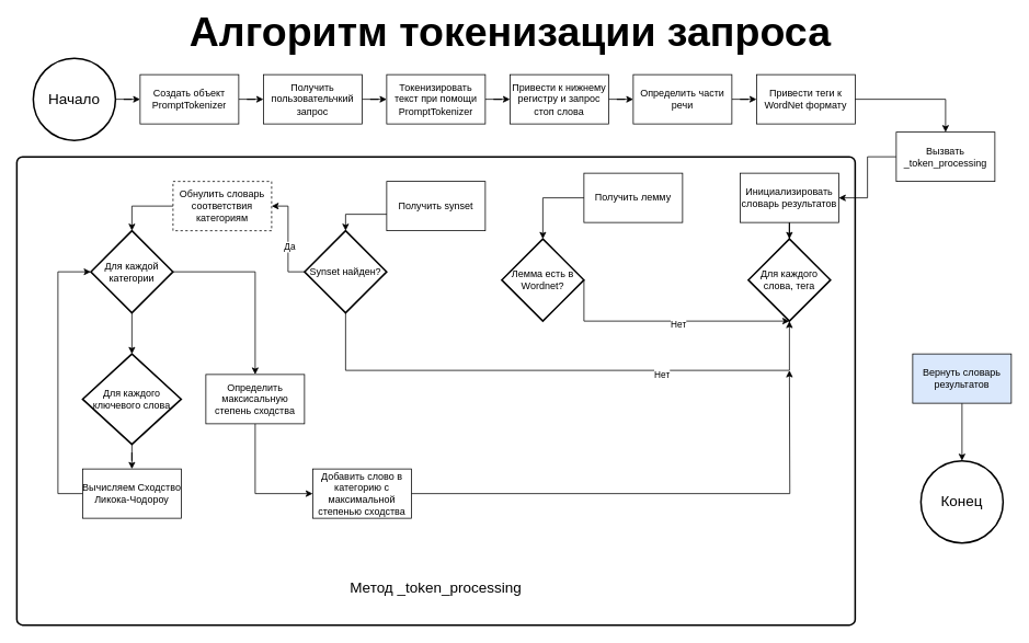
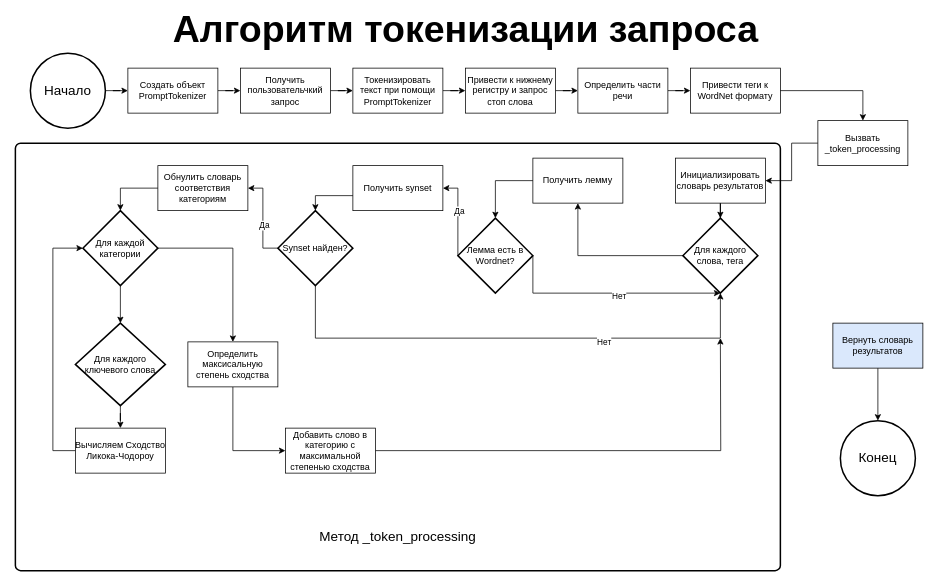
  <mxCell id="0" />
  <mxCell id="1" parent="0" />
  <mxCell id="2" value="" style="edgeStyle=orthogonalEdgeStyle;rounded=0;orthogonalLoop=1;jettySize=auto;html=1;exitX=1;exitY=0.5;exitDx=0;exitDy=0;exitPerimeter=0;" parent="1" source="51" target="4" edge="1"><mxGeometry relative="1" as="geometry"><mxPoint x="140" y="120" as="sourcePoint" /></mxGeometry></mxCell>
  <mxCell id="3" value="" style="edgeStyle=orthogonalEdgeStyle;rounded=0;orthogonalLoop=1;jettySize=auto;html=1;" parent="1" source="4" target="6" edge="1"><mxGeometry relative="1" as="geometry" /></mxCell>
  <mxCell id="4" value="Создать объект PromptTokenizer" style="whiteSpace=wrap;html=1;" parent="1" vertex="1"><mxGeometry x="170" y="90" width="120" height="60" as="geometry" /></mxCell>
  <mxCell id="5" value="" style="edgeStyle=orthogonalEdgeStyle;rounded=0;orthogonalLoop=1;jettySize=auto;html=1;" parent="1" source="6" target="8" edge="1"><mxGeometry relative="1" as="geometry" /></mxCell>
  <mxCell id="6" value="Получить пользовательчкий запрос" style="rounded=0;whiteSpace=wrap;html=1;" parent="1" vertex="1"><mxGeometry x="320" y="90" width="120" height="60" as="geometry" /></mxCell>
  <mxCell id="7" value="" style="edgeStyle=orthogonalEdgeStyle;rounded=0;orthogonalLoop=1;jettySize=auto;html=1;" parent="1" source="8" target="10" edge="1"><mxGeometry relative="1" as="geometry" /></mxCell>
  <mxCell id="8" value="Токенизировать текст при помощи PromptTokenizer" style="whiteSpace=wrap;html=1;" parent="1" vertex="1"><mxGeometry x="470" y="90" width="120" height="60" as="geometry" /></mxCell>
  <mxCell id="9" value="" style="edgeStyle=orthogonalEdgeStyle;rounded=0;orthogonalLoop=1;jettySize=auto;html=1;" parent="1" source="10" target="12" edge="1"><mxGeometry relative="1" as="geometry" /></mxCell>
  <mxCell id="10" value="Привести к нижнему регистру и запрос стоп слова" style="whiteSpace=wrap;html=1;" parent="1" vertex="1"><mxGeometry x="620" y="90" width="120" height="60" as="geometry" /></mxCell>
  <mxCell id="11" value="" style="edgeStyle=orthogonalEdgeStyle;rounded=0;orthogonalLoop=1;jettySize=auto;html=1;" parent="1" source="12" target="13" edge="1"><mxGeometry relative="1" as="geometry" /></mxCell>
  <mxCell id="12" value="Определить части речи" style="whiteSpace=wrap;html=1;" parent="1" vertex="1"><mxGeometry x="770" y="90" width="120" height="60" as="geometry" /></mxCell>
  <mxCell id="13" value="Привести теги к WordNet формату" style="whiteSpace=wrap;html=1;" parent="1" vertex="1"><mxGeometry x="920" y="90" width="120" height="60" as="geometry" /></mxCell>
  <mxCell id="14" style="edgeStyle=orthogonalEdgeStyle;rounded=0;orthogonalLoop=1;jettySize=auto;html=1;entryX=0.5;entryY=0;entryDx=0;entryDy=0;entryPerimeter=0;" parent="1" source="13" target="17" edge="1"><mxGeometry relative="1" as="geometry"><mxPoint x="1140" y="170" as="targetPoint" /></mxGeometry></mxCell>
  <mxCell id="15" value="" style="rounded=1;whiteSpace=wrap;html=1;absoluteArcSize=1;arcSize=14;strokeWidth=2;" parent="1" vertex="1"><mxGeometry x="20" y="190" width="1020" height="570" as="geometry" /></mxCell>
  <mxCell id="16" style="edgeStyle=orthogonalEdgeStyle;rounded=0;orthogonalLoop=1;jettySize=auto;html=1;entryX=1;entryY=0.5;entryDx=0;entryDy=0;" parent="1" source="17" target="19" edge="1"><mxGeometry relative="1" as="geometry" /></mxCell>
  <mxCell id="17" value="Вызвать _token_processing" style="rounded=0;whiteSpace=wrap;html=1;" parent="1" vertex="1"><mxGeometry x="1090" y="160" width="120" height="60" as="geometry" /></mxCell>
  <mxCell id="18" value="" style="edgeStyle=orthogonalEdgeStyle;rounded=0;orthogonalLoop=1;jettySize=auto;html=1;" parent="1" source="19" target="21" edge="1"><mxGeometry relative="1" as="geometry" /></mxCell>
  <mxCell id="19" value="Инициализировать словарь результатов" style="rounded=0;whiteSpace=wrap;html=1;" parent="1" vertex="1"><mxGeometry x="900" y="210" width="120" height="60" as="geometry" /></mxCell>
+ <mxCell id="20" value="" style="edgeStyle=orthogonalEdgeStyle;rounded=0;orthogonalLoop=1;jettySize=auto;html=1;" parent="1" source="21" target="22" edge="1"><mxGeometry relative="1" as="geometry" /></mxCell>
  <mxCell id="21" value="Для каждого слова, тега" style="strokeWidth=2;html=1;shape=mxgraph.flowchart.decision;whiteSpace=wrap;" parent="1" vertex="1"><mxGeometry x="910" y="290" width="100" height="100" as="geometry" /></mxCell>
  <mxCell id="22" value="Получить лемму" style="rounded=0;whiteSpace=wrap;html=1;" parent="1" vertex="1"><mxGeometry x="710" y="210" width="120" height="60" as="geometry" /></mxCell>
  <mxCell id="23" style="edgeStyle=orthogonalEdgeStyle;rounded=0;orthogonalLoop=1;jettySize=auto;html=1;entryX=0.5;entryY=1;entryDx=0;entryDy=0;entryPerimeter=0;exitX=1;exitY=0.5;exitDx=0;exitDy=0;exitPerimeter=0;" parent="1" source="27" target="21" edge="1"><mxGeometry relative="1" as="geometry"><Array as="points"><mxPoint x="710" y="390" /></Array></mxGeometry></mxCell>
  <mxCell id="24" value="Нет" style="edgeLabel;html=1;align=center;verticalAlign=middle;resizable=0;points=[];" parent="23" vertex="1" connectable="0"><mxGeometry x="0.091" y="-3" relative="1" as="geometry"><mxPoint as="offset" /></mxGeometry></mxCell>
+ <mxCell id="25" style="edgeStyle=orthogonalEdgeStyle;rounded=0;orthogonalLoop=1;jettySize=auto;html=1;entryX=1;entryY=0.5;entryDx=0;entryDy=0;exitX=0;exitY=0.5;exitDx=0;exitDy=0;exitPerimeter=0;" parent="1" source="27" target="29" edge="1"><mxGeometry relative="1" as="geometry"><Array as="points"><mxPoint x="610" y="250" /></Array></mxGeometry></mxCell>
+ <mxCell id="26" value="Да" style="edgeLabel;html=1;align=center;verticalAlign=middle;resizable=0;points=[];" parent="25" vertex="1" connectable="0"><mxGeometry x="0.085" y="-1" relative="1" as="geometry"><mxPoint as="offset" /></mxGeometry></mxCell>
  <mxCell id="27" value="Лемма есть в Wordnet?" style="strokeWidth=2;html=1;shape=mxgraph.flowchart.decision;whiteSpace=wrap;" parent="1" vertex="1"><mxGeometry x="610" y="290" width="100" height="100" as="geometry" /></mxCell>
  <mxCell id="28" style="edgeStyle=orthogonalEdgeStyle;rounded=0;orthogonalLoop=1;jettySize=auto;html=1;entryX=0.5;entryY=0;entryDx=0;entryDy=0;entryPerimeter=0;" parent="1" source="22" target="27" edge="1"><mxGeometry relative="1" as="geometry"><Array as="points"><mxPoint x="660" y="240" /></Array></mxGeometry></mxCell>
  <mxCell id="29" value="Получить synset" style="rounded=0;whiteSpace=wrap;html=1;" parent="1" vertex="1"><mxGeometry x="470" y="220" width="120" height="60" as="geometry" /></mxCell>
  <mxCell id="30" style="edgeStyle=orthogonalEdgeStyle;rounded=0;orthogonalLoop=1;jettySize=auto;html=1;entryX=1;entryY=0.5;entryDx=0;entryDy=0;" parent="1" source="32" target="36" edge="1"><mxGeometry relative="1" as="geometry" /></mxCell>
  <mxCell id="31" value="Да" style="edgeLabel;html=1;align=center;verticalAlign=middle;resizable=0;points=[];" parent="30" vertex="1" connectable="0"><mxGeometry x="-0.144" y="-1" relative="1" as="geometry"><mxPoint as="offset" /></mxGeometry></mxCell>
  <mxCell id="32" value="Synset найден?" style="strokeWidth=2;html=1;shape=mxgraph.flowchart.decision;whiteSpace=wrap;" parent="1" vertex="1"><mxGeometry x="370" y="280" width="100" height="100" as="geometry" /></mxCell>
  <mxCell id="33" style="edgeStyle=orthogonalEdgeStyle;rounded=0;orthogonalLoop=1;jettySize=auto;html=1;entryX=0.5;entryY=0;entryDx=0;entryDy=0;entryPerimeter=0;" parent="1" source="29" target="32" edge="1"><mxGeometry relative="1" as="geometry"><Array as="points"><mxPoint x="420" y="260" /></Array></mxGeometry></mxCell>
  <mxCell id="34" style="edgeStyle=orthogonalEdgeStyle;rounded=0;orthogonalLoop=1;jettySize=auto;html=1;entryX=0.5;entryY=1;entryDx=0;entryDy=0;entryPerimeter=0;" parent="1" source="32" target="21" edge="1"><mxGeometry relative="1" as="geometry"><mxPoint x="930" y="390" as="targetPoint" /><Array as="points"><mxPoint x="420" y="450" /><mxPoint x="960" y="450" /></Array></mxGeometry></mxCell>
  <mxCell id="35" value="Нет" style="edgeLabel;html=1;align=center;verticalAlign=middle;resizable=0;points=[];" parent="34" vertex="1" connectable="0"><mxGeometry x="0.354" y="-4" relative="1" as="geometry"><mxPoint as="offset" /></mxGeometry></mxCell>
- <mxCell id="36" value="Обнулить словарь соответствия категориям" style="rounded=0;whiteSpace=wrap;html=1;dashed=1;" parent="1" vertex="1"><mxGeometry x="210" y="220" width="120" height="60" as="geometry" /></mxCell>
+ <mxCell id="36" value="Обнулить словарь соответствия категориям" style="rounded=0;whiteSpace=wrap;html=1;" parent="1" vertex="1"><mxGeometry x="210" y="220" width="120" height="60" as="geometry" /></mxCell>
  <mxCell id="37" value="" style="edgeStyle=orthogonalEdgeStyle;rounded=0;orthogonalLoop=1;jettySize=auto;html=1;" parent="1" source="39" target="42" edge="1"><mxGeometry relative="1" as="geometry" /></mxCell>
  <mxCell id="38" style="edgeStyle=orthogonalEdgeStyle;rounded=0;orthogonalLoop=1;jettySize=auto;html=1;entryX=0.5;entryY=0;entryDx=0;entryDy=0;" parent="1" source="39" target="46" edge="1"><mxGeometry relative="1" as="geometry" /></mxCell>
  <mxCell id="39" value="Для каждой категории" style="strokeWidth=2;html=1;shape=mxgraph.flowchart.decision;whiteSpace=wrap;" parent="1" vertex="1"><mxGeometry x="110" y="280" width="100" height="100" as="geometry" /></mxCell>
  <mxCell id="40" style="edgeStyle=orthogonalEdgeStyle;rounded=0;orthogonalLoop=1;jettySize=auto;html=1;entryX=0.5;entryY=0;entryDx=0;entryDy=0;entryPerimeter=0;" parent="1" source="36" target="39" edge="1"><mxGeometry relative="1" as="geometry"><Array as="points"><mxPoint x="160" y="250" /></Array></mxGeometry></mxCell>
  <mxCell id="41" value="" style="edgeStyle=orthogonalEdgeStyle;rounded=0;orthogonalLoop=1;jettySize=auto;html=1;" parent="1" source="42" target="43" edge="1"><mxGeometry relative="1" as="geometry" /></mxCell>
  <mxCell id="42" value="Для каждого ключевого слова" style="strokeWidth=2;html=1;shape=mxgraph.flowchart.decision;whiteSpace=wrap;" parent="1" vertex="1"><mxGeometry x="100" y="430" width="120" height="110" as="geometry" /></mxCell>
  <mxCell id="43" value="Вычисляем&amp;nbsp;Сходство Ликока-Чодороу&lt;span class=&quot;ZSCsVd&quot;&gt;&lt;/span&gt;&lt;div class=&quot;OvtS8d&quot;&gt;&lt;/div&gt;" style="rounded=0;whiteSpace=wrap;html=1;" parent="1" vertex="1"><mxGeometry x="100" y="570" width="120" height="60" as="geometry" /></mxCell>
  <mxCell id="44" style="edgeStyle=orthogonalEdgeStyle;rounded=0;orthogonalLoop=1;jettySize=auto;html=1;entryX=0;entryY=0.5;entryDx=0;entryDy=0;entryPerimeter=0;" parent="1" source="43" target="39" edge="1"><mxGeometry relative="1" as="geometry"><Array as="points"><mxPoint x="70" y="600" /><mxPoint x="70" y="330" /></Array></mxGeometry></mxCell>
  <mxCell id="45" style="edgeStyle=orthogonalEdgeStyle;rounded=0;orthogonalLoop=1;jettySize=auto;html=1;entryX=0;entryY=0.5;entryDx=0;entryDy=0;" parent="1" source="46" target="48" edge="1"><mxGeometry relative="1" as="geometry"><Array as="points"><mxPoint x="310" y="600" /></Array></mxGeometry></mxCell>
  <mxCell id="46" value="Определить максисальную степень сходства" style="rounded=0;whiteSpace=wrap;html=1;" parent="1" vertex="1"><mxGeometry x="250" y="455" width="120" height="60" as="geometry" /></mxCell>
  <mxCell id="47" style="edgeStyle=orthogonalEdgeStyle;rounded=0;orthogonalLoop=1;jettySize=auto;html=1;" parent="1" source="48" edge="1"><mxGeometry relative="1" as="geometry"><mxPoint x="960" y="450" as="targetPoint" /></mxGeometry></mxCell>
  <mxCell id="48" value="Добавить слово в категорию с максимальной степенью сходства" style="rounded=0;whiteSpace=wrap;html=1;" parent="1" vertex="1"><mxGeometry x="380" y="570" width="120" height="60" as="geometry" /></mxCell>
  <mxCell id="49" value="" style="edgeStyle=orthogonalEdgeStyle;rounded=0;orthogonalLoop=1;jettySize=auto;html=1;entryX=0.5;entryY=0;entryDx=0;entryDy=0;entryPerimeter=0;" parent="1" source="50" target="52" edge="1"><mxGeometry relative="1" as="geometry"><mxPoint x="1170" y="540" as="targetPoint" /></mxGeometry></mxCell>
  <mxCell id="50" value="Вернуть словарь результатов" style="whiteSpace=wrap;html=1;fillColor=#dae8fc;" parent="1" vertex="1"><mxGeometry x="1110" y="430" width="120" height="60" as="geometry" /></mxCell>
  <mxCell id="51" value="Начало" style="strokeWidth=2;html=1;shape=mxgraph.flowchart.start_2;whiteSpace=wrap;fontSize=18;" parent="1" vertex="1"><mxGeometry x="40" y="70" width="100" height="100" as="geometry" /></mxCell>
  <mxCell id="52" value="Конец" style="strokeWidth=2;html=1;shape=mxgraph.flowchart.start_2;whiteSpace=wrap;fontSize=18;" parent="1" vertex="1"><mxGeometry x="1120" y="560" width="100" height="100" as="geometry" /></mxCell>
  <mxCell id="53" value="Метод _token_processing" style="text;html=1;strokeColor=none;fillColor=none;align=center;verticalAlign=middle;whiteSpace=wrap;rounded=0;fontSize=18;" parent="1" vertex="1"><mxGeometry x="385" y="700" width="290" height="30" as="geometry" /></mxCell>
  <mxCell id="54" value="&lt;div style=&quot;line-height: 19px;&quot;&gt;&lt;font style=&quot;font-size: 50px;&quot;&gt;&lt;b&gt;Алгоритм токенизации запроса&lt;/b&gt;&lt;/font&gt;&lt;/div&gt;" style="text;html=1;align=center;verticalAlign=middle;resizable=0;points=[];autosize=1;strokeColor=none;fillColor=none;" parent="1" vertex="1"><mxGeometry x="220" y="20" width="800" height="50" as="geometry" /></mxCell>
